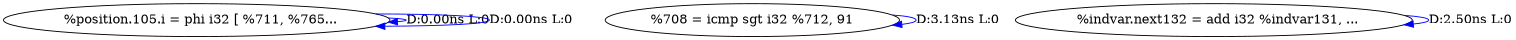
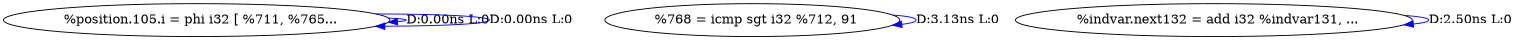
  digraph {
    edge [color=blue]
    n1 [label="  %position.105.i = phi i32 [ %711, %765..."]
-   n2 [label="%708 = icmp sgt i32 %712, 91"]
+   n2 [label="  %768 = icmp sgt i32 %712, 91"]
    n3 [label="  %indvar.next132 = add i32 %indvar131, ..."]
    n1 -> n1 [label="D:0.00ns L:0"]
    n1 -> n1 [label="D:0.00ns L:0"]
    n2 -> n2 [label="D:3.13ns L:0"]
    n3 -> n3 [label="D:2.50ns L:0"]
  }
